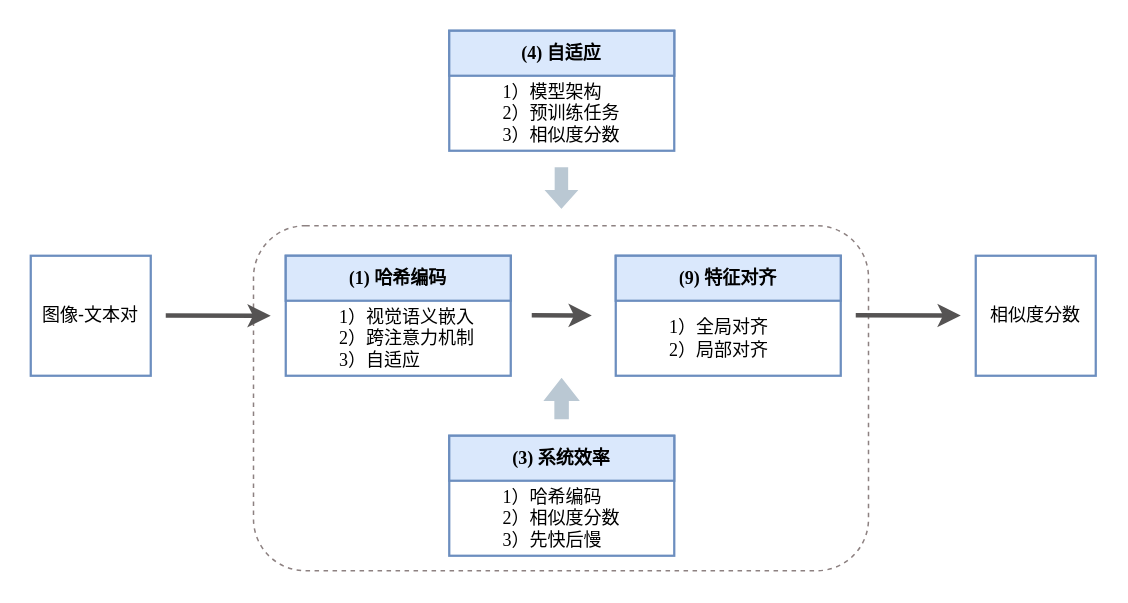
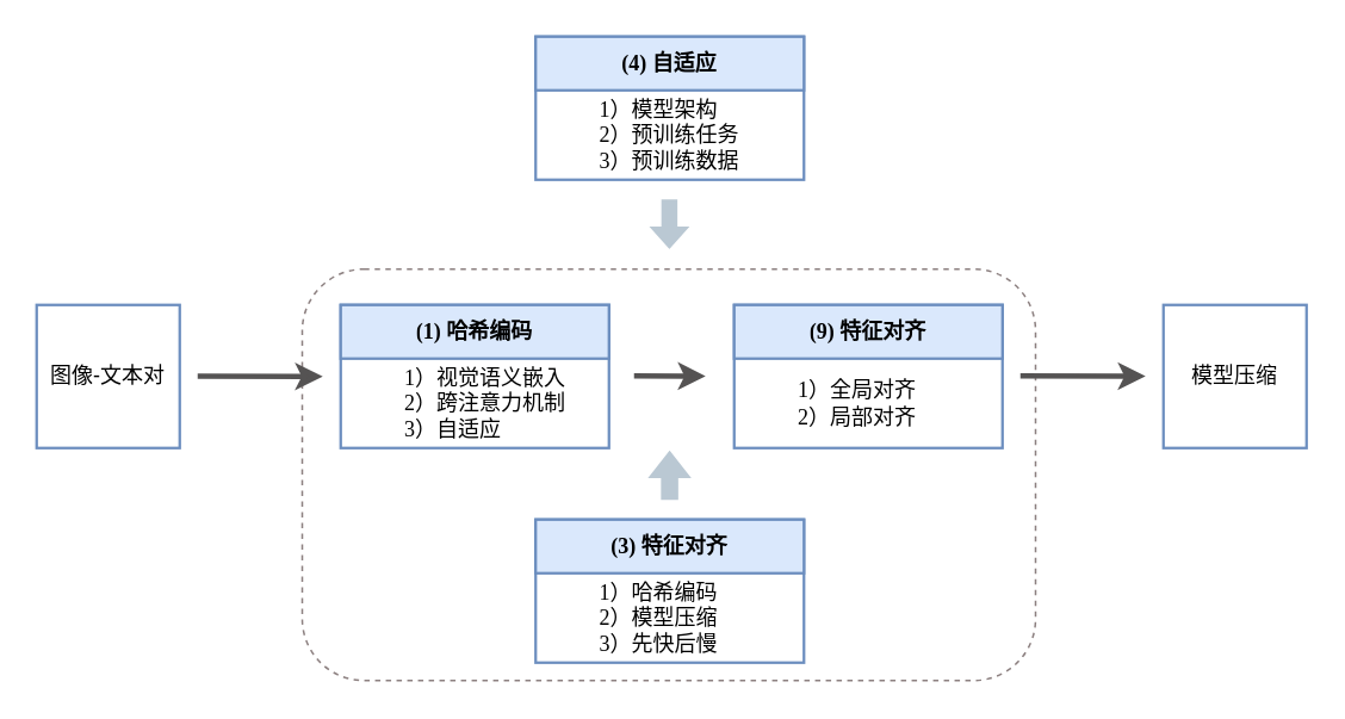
  <mxCell id="0" />
  <mxCell id="1" parent="0" />
  <mxCell id="2" style="edgeStyle=orthogonalEdgeStyle;rounded=0;orthogonalLoop=1;jettySize=auto;html=1;exitX=0.5;exitY=1;exitDx=0;exitDy=0;" edge="1" parent="1"><mxGeometry relative="1" as="geometry"><mxPoint x="65" y="290" as="sourcePoint" /><mxPoint x="65" y="290" as="targetPoint" /></mxGeometry></mxCell>
  <mxCell id="3" value="图像-文本&lt;span style=&quot;background-color: transparent; color: light-dark(rgb(0, 0, 0), rgb(255, 255, 255));&quot;&gt;对&lt;/span&gt;" style="whiteSpace=wrap;html=1;aspect=fixed;strokeColor=light-dark(#6c8ebf, #ededed);strokeWidth=1.5;" vertex="1" parent="1"><mxGeometry x="20" y="170" width="80" height="80" as="geometry" /></mxCell>
  <mxCell id="4" value="" style="rounded=1;whiteSpace=wrap;html=1;dashed=1;strokeColor=light-dark(#8d8181, #ededed);strokeWidth=1;" vertex="1" parent="1"><mxGeometry x="168.5" y="150" width="410" height="230" as="geometry" /></mxCell>
- <mxCell id="5" value="相似度分数" style="whiteSpace=wrap;html=1;aspect=fixed;strokeColor=light-dark(#6c8ebf, #ededed);strokeWidth=1.5;" vertex="1" parent="1"><mxGeometry x="650" y="170" width="80" height="80" as="geometry" /></mxCell>
+ <mxCell id="5" value="模型压缩" style="whiteSpace=wrap;html=1;aspect=fixed;strokeColor=light-dark(#6c8ebf, #ededed);strokeWidth=1.5;" vertex="1" parent="1"><mxGeometry x="650" y="170" width="80" height="80" as="geometry" /></mxCell>
  <mxCell id="6" value="" style="group" vertex="1" connectable="0" parent="1"><mxGeometry x="299" y="20" width="150" height="80" as="geometry" /></mxCell>
  <mxCell id="7" value="" style="rounded=0;whiteSpace=wrap;html=1;strokeColor=light-dark(#6c8ebf, #ededed);strokeWidth=1.5;" vertex="1" parent="6"><mxGeometry width="150" height="80" as="geometry" /></mxCell>
  <mxCell id="8" value="&lt;font style=&quot;font-size: 12px;&quot; face=&quot;Times New Roman&quot;&gt;&lt;b&gt;(4) &lt;font style=&quot;&quot; data-font-src=&quot;https://fonts.googleapis.com/css?family=Noto+Serif&quot;&gt;自适应&lt;/font&gt;&lt;/b&gt;&lt;/font&gt;" style="text;strokeColor=#6c8ebf;fillColor=#dae8fc;align=center;verticalAlign=middle;spacingLeft=4;spacingRight=4;overflow=hidden;points=[[0,0.5],[1,0.5]];portConstraint=eastwest;rotatable=0;whiteSpace=wrap;html=1;strokeWidth=1.5;" vertex="1" parent="6"><mxGeometry width="150" height="30" as="geometry" /></mxCell>
- <mxCell id="9" value="&lt;font face=&quot;Times New Roman&quot;&gt;1）模型架构&lt;/font&gt;&lt;div&gt;&lt;font face=&quot;Times New Roman&quot;&gt;2）预训练任务&lt;/font&gt;&lt;/div&gt;&lt;div&gt;&lt;font face=&quot;Times New Roman&quot;&gt;3）相似度分数&lt;/font&gt;&lt;/div&gt;" style="text;align=left;verticalAlign=middle;spacingLeft=4;spacingRight=4;overflow=hidden;points=[[0,0.5],[1,0.5]];portConstraint=eastwest;rotatable=0;whiteSpace=wrap;html=1;strokeWidth=1.5;" vertex="1" parent="6"><mxGeometry x="30" y="30" width="100" height="50" as="geometry" /></mxCell>
+ <mxCell id="9" value="&lt;font face=&quot;Times New Roman&quot;&gt;1）模型架构&lt;/font&gt;&lt;div&gt;&lt;font face=&quot;Times New Roman&quot;&gt;2）预训练任务&lt;/font&gt;&lt;/div&gt;&lt;div&gt;&lt;font face=&quot;Times New Roman&quot;&gt;3）预训练数据&lt;/font&gt;&lt;/div&gt;" style="text;align=left;verticalAlign=middle;spacingLeft=4;spacingRight=4;overflow=hidden;points=[[0,0.5],[1,0.5]];portConstraint=eastwest;rotatable=0;whiteSpace=wrap;html=1;strokeWidth=1.5;" vertex="1" parent="6"><mxGeometry x="30" y="30" width="100" height="50" as="geometry" /></mxCell>
  <mxCell id="10" value="" style="group" vertex="1" connectable="0" parent="1"><mxGeometry x="299" y="290" width="150" height="80" as="geometry" /></mxCell>
  <mxCell id="11" value="" style="rounded=0;whiteSpace=wrap;html=1;strokeColor=light-dark(#6c8ebf, #ededed);strokeWidth=1.5;" vertex="1" parent="10"><mxGeometry width="150" height="80" as="geometry" /></mxCell>
- <mxCell id="12" value="&lt;font style=&quot;font-size: 12px;&quot; face=&quot;Times New Roman&quot;&gt;&lt;b&gt;(3) 系统效率&lt;/b&gt;&lt;/font&gt;" style="text;strokeColor=#6c8ebf;fillColor=#dae8fc;align=center;verticalAlign=middle;spacingLeft=4;spacingRight=4;overflow=hidden;points=[[0,0.5],[1,0.5]];portConstraint=eastwest;rotatable=0;whiteSpace=wrap;html=1;strokeWidth=1.5;" vertex="1" parent="10"><mxGeometry width="150" height="30" as="geometry" /></mxCell>
- <mxCell id="13" value="&lt;font face=&quot;Times New Roman&quot;&gt;1）哈希编码&lt;/font&gt;&lt;div&gt;&lt;font face=&quot;Times New Roman&quot;&gt;2）相似度分数&lt;/font&gt;&lt;/div&gt;&lt;div&gt;&lt;font face=&quot;Times New Roman&quot;&gt;3）先快后慢&lt;/font&gt;&lt;/div&gt;" style="text;align=left;verticalAlign=middle;spacingLeft=4;spacingRight=4;overflow=hidden;points=[[0,0.5],[1,0.5]];portConstraint=eastwest;rotatable=0;whiteSpace=wrap;html=1;strokeWidth=1.5;" vertex="1" parent="10"><mxGeometry x="30" y="30" width="100" height="50" as="geometry" /></mxCell>
+ <mxCell id="12" value="&lt;font style=&quot;font-size: 12px;&quot; face=&quot;Times New Roman&quot;&gt;&lt;b&gt;(3) 特征对齐&lt;/b&gt;&lt;/font&gt;" style="text;strokeColor=#6c8ebf;fillColor=#dae8fc;align=center;verticalAlign=middle;spacingLeft=4;spacingRight=4;overflow=hidden;points=[[0,0.5],[1,0.5]];portConstraint=eastwest;rotatable=0;whiteSpace=wrap;html=1;strokeWidth=1.5;" vertex="1" parent="10"><mxGeometry width="150" height="30" as="geometry" /></mxCell>
+ <mxCell id="13" value="&lt;font face=&quot;Times New Roman&quot;&gt;1）哈希编码&lt;/font&gt;&lt;div&gt;&lt;font face=&quot;Times New Roman&quot;&gt;2）模型压缩&lt;/font&gt;&lt;/div&gt;&lt;div&gt;&lt;font face=&quot;Times New Roman&quot;&gt;3）先快后慢&lt;/font&gt;&lt;/div&gt;" style="text;align=left;verticalAlign=middle;spacingLeft=4;spacingRight=4;overflow=hidden;points=[[0,0.5],[1,0.5]];portConstraint=eastwest;rotatable=0;whiteSpace=wrap;html=1;strokeWidth=1.5;" vertex="1" parent="10"><mxGeometry x="30" y="30" width="100" height="50" as="geometry" /></mxCell>
  <mxCell id="14" value="" style="group" vertex="1" connectable="0" parent="1"><mxGeometry x="410" y="170" width="150" height="80" as="geometry" /></mxCell>
  <mxCell id="15" value="" style="rounded=0;whiteSpace=wrap;html=1;strokeColor=light-dark(#6c8ebf, #ededed);strokeWidth=1.5;" vertex="1" parent="14"><mxGeometry width="150" height="80" as="geometry" /></mxCell>
  <mxCell id="16" value="&lt;font style=&quot;font-size: 12px;&quot; face=&quot;Times New Roman&quot;&gt;&lt;b&gt;(9) 特征对齐&lt;/b&gt;&lt;/font&gt;" style="text;strokeColor=#6c8ebf;fillColor=#dae8fc;align=center;verticalAlign=middle;spacingLeft=4;spacingRight=4;overflow=hidden;points=[[0,0.5],[1,0.5]];portConstraint=eastwest;rotatable=0;whiteSpace=wrap;html=1;strokeWidth=1.5;" vertex="1" parent="14"><mxGeometry width="150" height="30" as="geometry" /></mxCell>
  <mxCell id="17" value="&lt;font face=&quot;Times New Roman&quot;&gt;1）全局对齐&lt;/font&gt;&lt;div&gt;&lt;font face=&quot;Times New Roman&quot;&gt;2）局部对齐&lt;/font&gt;&lt;/div&gt;" style="text;align=left;verticalAlign=middle;spacingLeft=4;spacingRight=4;overflow=hidden;points=[[0,0.5],[1,0.5]];portConstraint=eastwest;rotatable=0;whiteSpace=wrap;html=1;strokeWidth=1.5;" vertex="1" parent="14"><mxGeometry x="30" y="30" width="100" height="50" as="geometry" /></mxCell>
  <mxCell id="18" value="" style="group" vertex="1" connectable="0" parent="1"><mxGeometry x="190" y="170" width="150" height="80" as="geometry" /></mxCell>
  <mxCell id="19" value="" style="rounded=0;whiteSpace=wrap;html=1;strokeColor=light-dark(#6c8ebf, #ededed);strokeWidth=1.5;" vertex="1" parent="18"><mxGeometry width="150" height="80" as="geometry" /></mxCell>
  <mxCell id="20" value="&lt;font style=&quot;font-size: 12px;&quot; face=&quot;Times New Roman&quot;&gt;&lt;b&gt;(1) 哈希编码&lt;/b&gt;&lt;/font&gt;" style="text;strokeColor=#6c8ebf;fillColor=#dae8fc;align=center;verticalAlign=middle;spacingLeft=4;spacingRight=4;overflow=hidden;points=[[0,0.5],[1,0.5]];portConstraint=eastwest;rotatable=0;whiteSpace=wrap;html=1;strokeWidth=1.5;" vertex="1" parent="18"><mxGeometry width="150" height="30" as="geometry" /></mxCell>
  <mxCell id="21" value="&lt;font face=&quot;Times New Roman&quot;&gt;1）视觉语义嵌入&lt;/font&gt;&lt;div&gt;&lt;font face=&quot;Times New Roman&quot;&gt;2）跨注意力机制&lt;/font&gt;&lt;/div&gt;&lt;div&gt;&lt;font face=&quot;Times New Roman&quot;&gt;3）自适应&lt;/font&gt;&lt;/div&gt;" style="text;align=left;verticalAlign=middle;spacingLeft=4;spacingRight=4;overflow=hidden;points=[[0,0.5],[1,0.5]];portConstraint=eastwest;rotatable=0;whiteSpace=wrap;html=1;strokeWidth=1.5;" vertex="1" parent="18"><mxGeometry x="30" y="30" width="100" height="50" as="geometry" /></mxCell>
  <mxCell id="22" value="" style="shape=flexArrow;endArrow=classic;html=1;rounded=0;endWidth=13.81;endSize=4.27;fillColor=#bac8d3;strokeColor=light-dark(#ffffff, #a0bcd2);" edge="1" parent="1"><mxGeometry width="50" height="50" relative="1" as="geometry"><mxPoint x="373.78" y="110" as="sourcePoint" /><mxPoint x="373.78" y="140" as="targetPoint" /></mxGeometry></mxCell>
  <mxCell id="23" value="" style="shape=flexArrow;endArrow=classic;html=1;rounded=0;endWidth=14.73;endSize=5.286;fillColor=#bac8d3;strokeColor=light-dark(#ffffff, #a0bcd2);width=10.667;" edge="1" parent="1"><mxGeometry width="50" height="50" relative="1" as="geometry"><mxPoint x="373.9" y="280" as="sourcePoint" /><mxPoint x="373.9" y="250" as="targetPoint" /></mxGeometry></mxCell>
  <mxCell id="24" value="" style="endArrow=classic;html=1;rounded=0;endWidth=13.81;fillColor=#bac8d3;strokeColor=light-dark(#555353, #a0bcd2);strokeWidth=3;entryX=0.028;entryY=0.261;entryDx=0;entryDy=0;entryPerimeter=0;" edge="1" parent="1" target="4"><mxGeometry width="50" height="50" relative="1" as="geometry"><mxPoint x="110" y="209.85" as="sourcePoint" /><mxPoint x="150" y="209.85" as="targetPoint" /></mxGeometry></mxCell>
  <mxCell id="25" value="" style="endArrow=classic;html=1;rounded=0;endWidth=13.81;fillColor=#bac8d3;strokeColor=light-dark(#555353, #a0bcd2);strokeWidth=3;entryX=0.028;entryY=0.261;entryDx=0;entryDy=0;entryPerimeter=0;" edge="1" parent="1"><mxGeometry width="50" height="50" relative="1" as="geometry"><mxPoint x="570" y="209.67" as="sourcePoint" /><mxPoint x="640" y="209.82" as="targetPoint" /></mxGeometry></mxCell>
  <mxCell id="26" value="" style="endArrow=classic;html=1;rounded=0;endWidth=13.81;fillColor=#bac8d3;strokeColor=light-dark(#555353, #a0bcd2);strokeWidth=3;entryX=0.028;entryY=0.261;entryDx=0;entryDy=0;entryPerimeter=0;" edge="1" parent="1"><mxGeometry width="50" height="50" relative="1" as="geometry"><mxPoint x="354" y="209.67" as="sourcePoint" /><mxPoint x="394" y="209.82" as="targetPoint" /></mxGeometry></mxCell>
